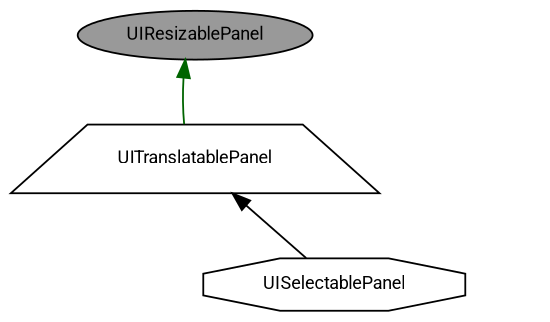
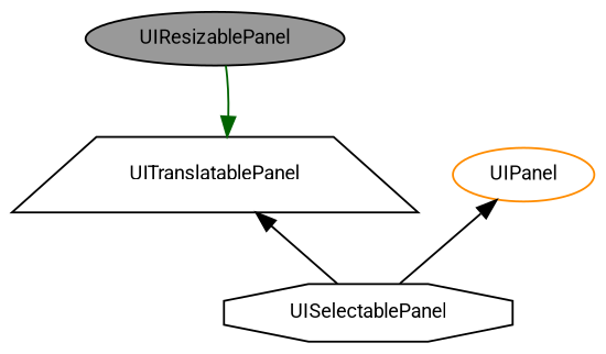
  digraph {
    fontname=Roboto
    node [color=black fillcolor=white fontname=Roboto fontsize=10 shape=ellipse style=filled]
    edge [color=black dir=back fontname=Roboto fontsize=10 labelfontname=Helvetica labelfontsize=10 style=solid]
    n1 [fillcolor=grey60 fontcolor=black height=0.2 label=UIResizablePanel width=0.4]
    n2 [height=0.2 label=UITranslatablePanel shape=trapezium width=0.4]
    n3 [height=0.2 label=UISelectablePanel shape=octagon width=0.4]
-   n1 -> n2 [color=darkgreen]
+   n4 [color=darkorange height=0.2 label=UIPanel width=0.4]
+   n2 -> n1 [color=darkgreen]
    n2 -> n3
+   n4 -> n3
  }
